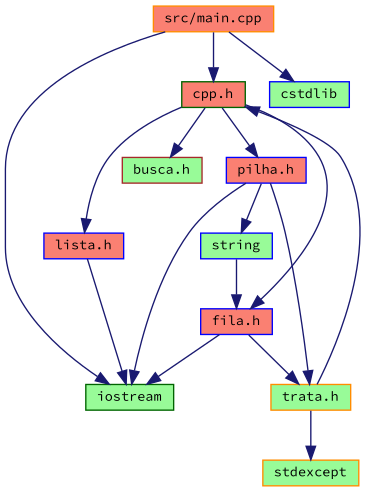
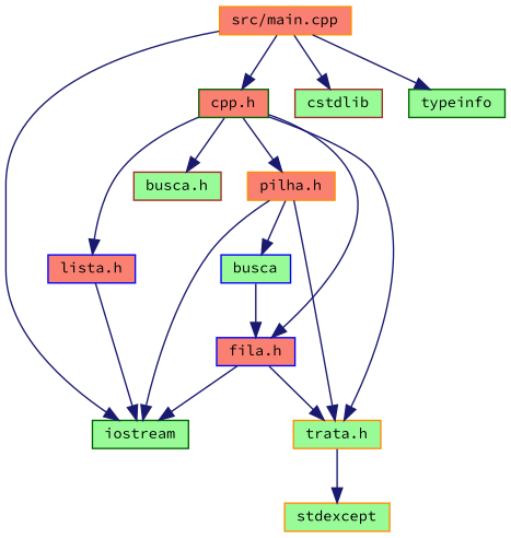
  digraph {
    fontname="Source Code Pro"
    node [color=darkorange fillcolor=palegreen fontname="Source Code Pro" fontsize=10 shape=record style=filled]
    edge [color=midnightblue fontname="Source Code Pro" fontsize=10 labelfontname=Helvetica labelfontsize=10 style=solid]
    n1 [fillcolor=salmon fontcolor=black height=0.2 label="src/main.cpp" width=0.4]
    n2 [color=darkgreen height=0.2 label=iostream width=0.4]
-   n3 [color=blue height=0.2 label=cstdlib width=0.4]
+   n3 [color=brown height=0.2 label=cstdlib width=0.4]
+   n4 [color=darkgreen height=0.2 label=typeinfo width=0.4]
    n5 [color=darkgreen fillcolor=salmon height=0.2 label="cpp.h" width=0.4]
-   n6 [color=blue fillcolor=salmon height=0.2 label="pilha.h" width=0.4]
+   n6 [fillcolor=salmon height=0.2 label="pilha.h" width=0.4]
    n7 [height=0.2 label="trata.h" width=0.4]
    n8 [color=blue fillcolor=salmon height=0.2 label="fila.h" width=0.4]
    n9 [color=blue fillcolor=salmon height=0.2 label="lista.h" width=0.4]
    n10 [color=brown height=0.2 label="busca.h" width=0.4]
-   n11 [color=blue height=0.2 label=string width=0.4]
+   n11 [color=blue height=0.2 label=busca width=0.4]
    n12 [height=0.2 label=stdexcept width=0.4]
    n1 -> n2
    n1 -> n3
+   n1 -> n4
    n1 -> n5
    n5 -> n6
-   n7 -> n5
+   n5 -> n7
    n5 -> n8
    n5 -> n9
    n5 -> n10
    n6 -> n2
    n6 -> n7
    n6 -> n11
    n7 -> n12
    n8 -> n2
    n8 -> n7
    n9 -> n2
    n11 -> n8
  }
